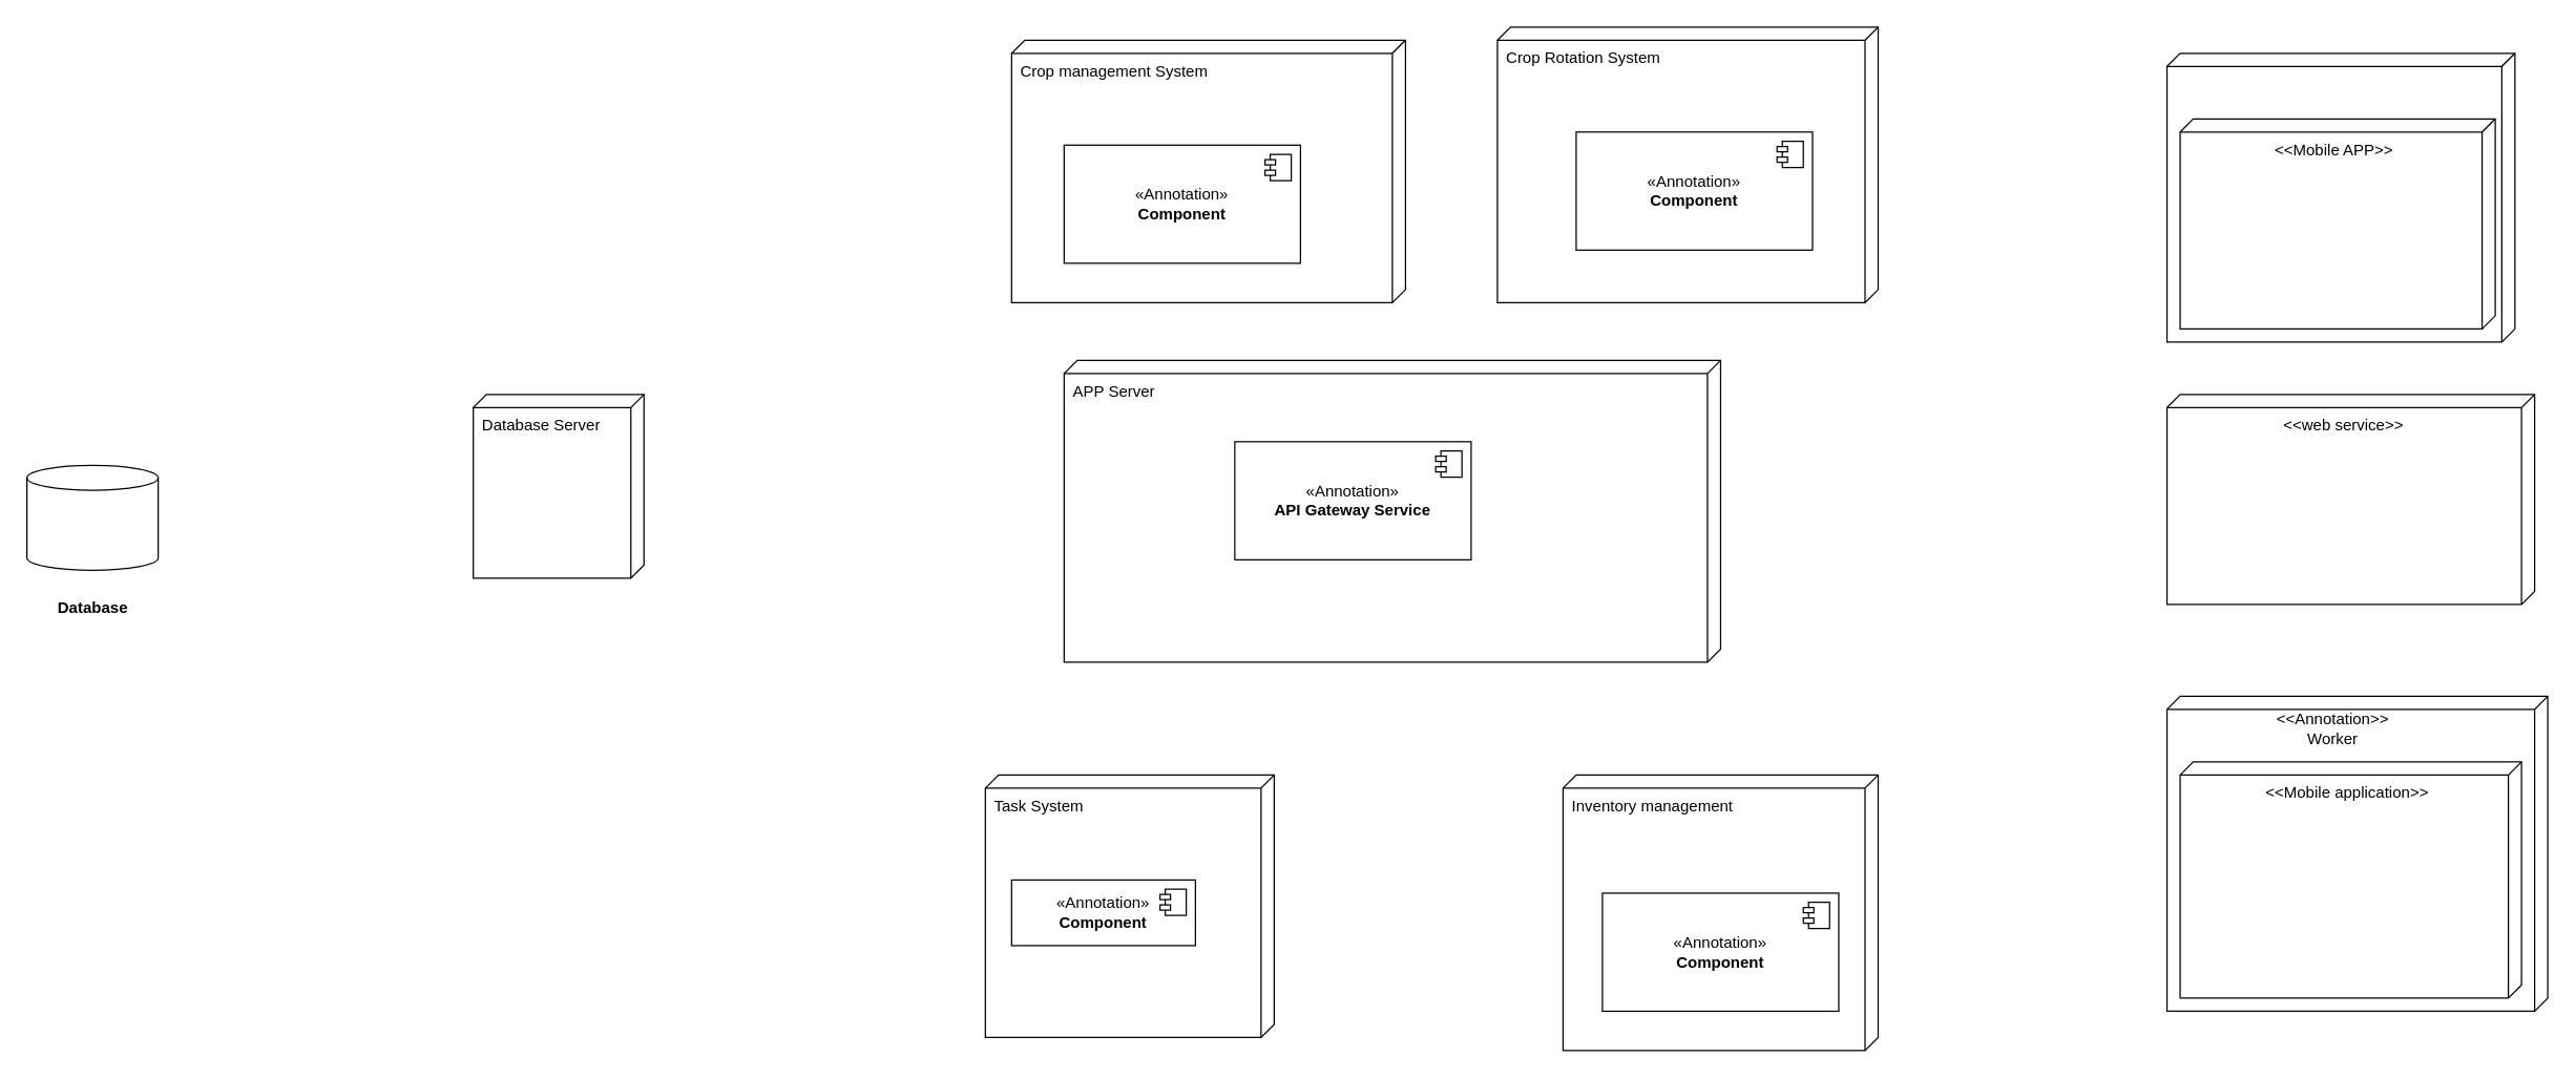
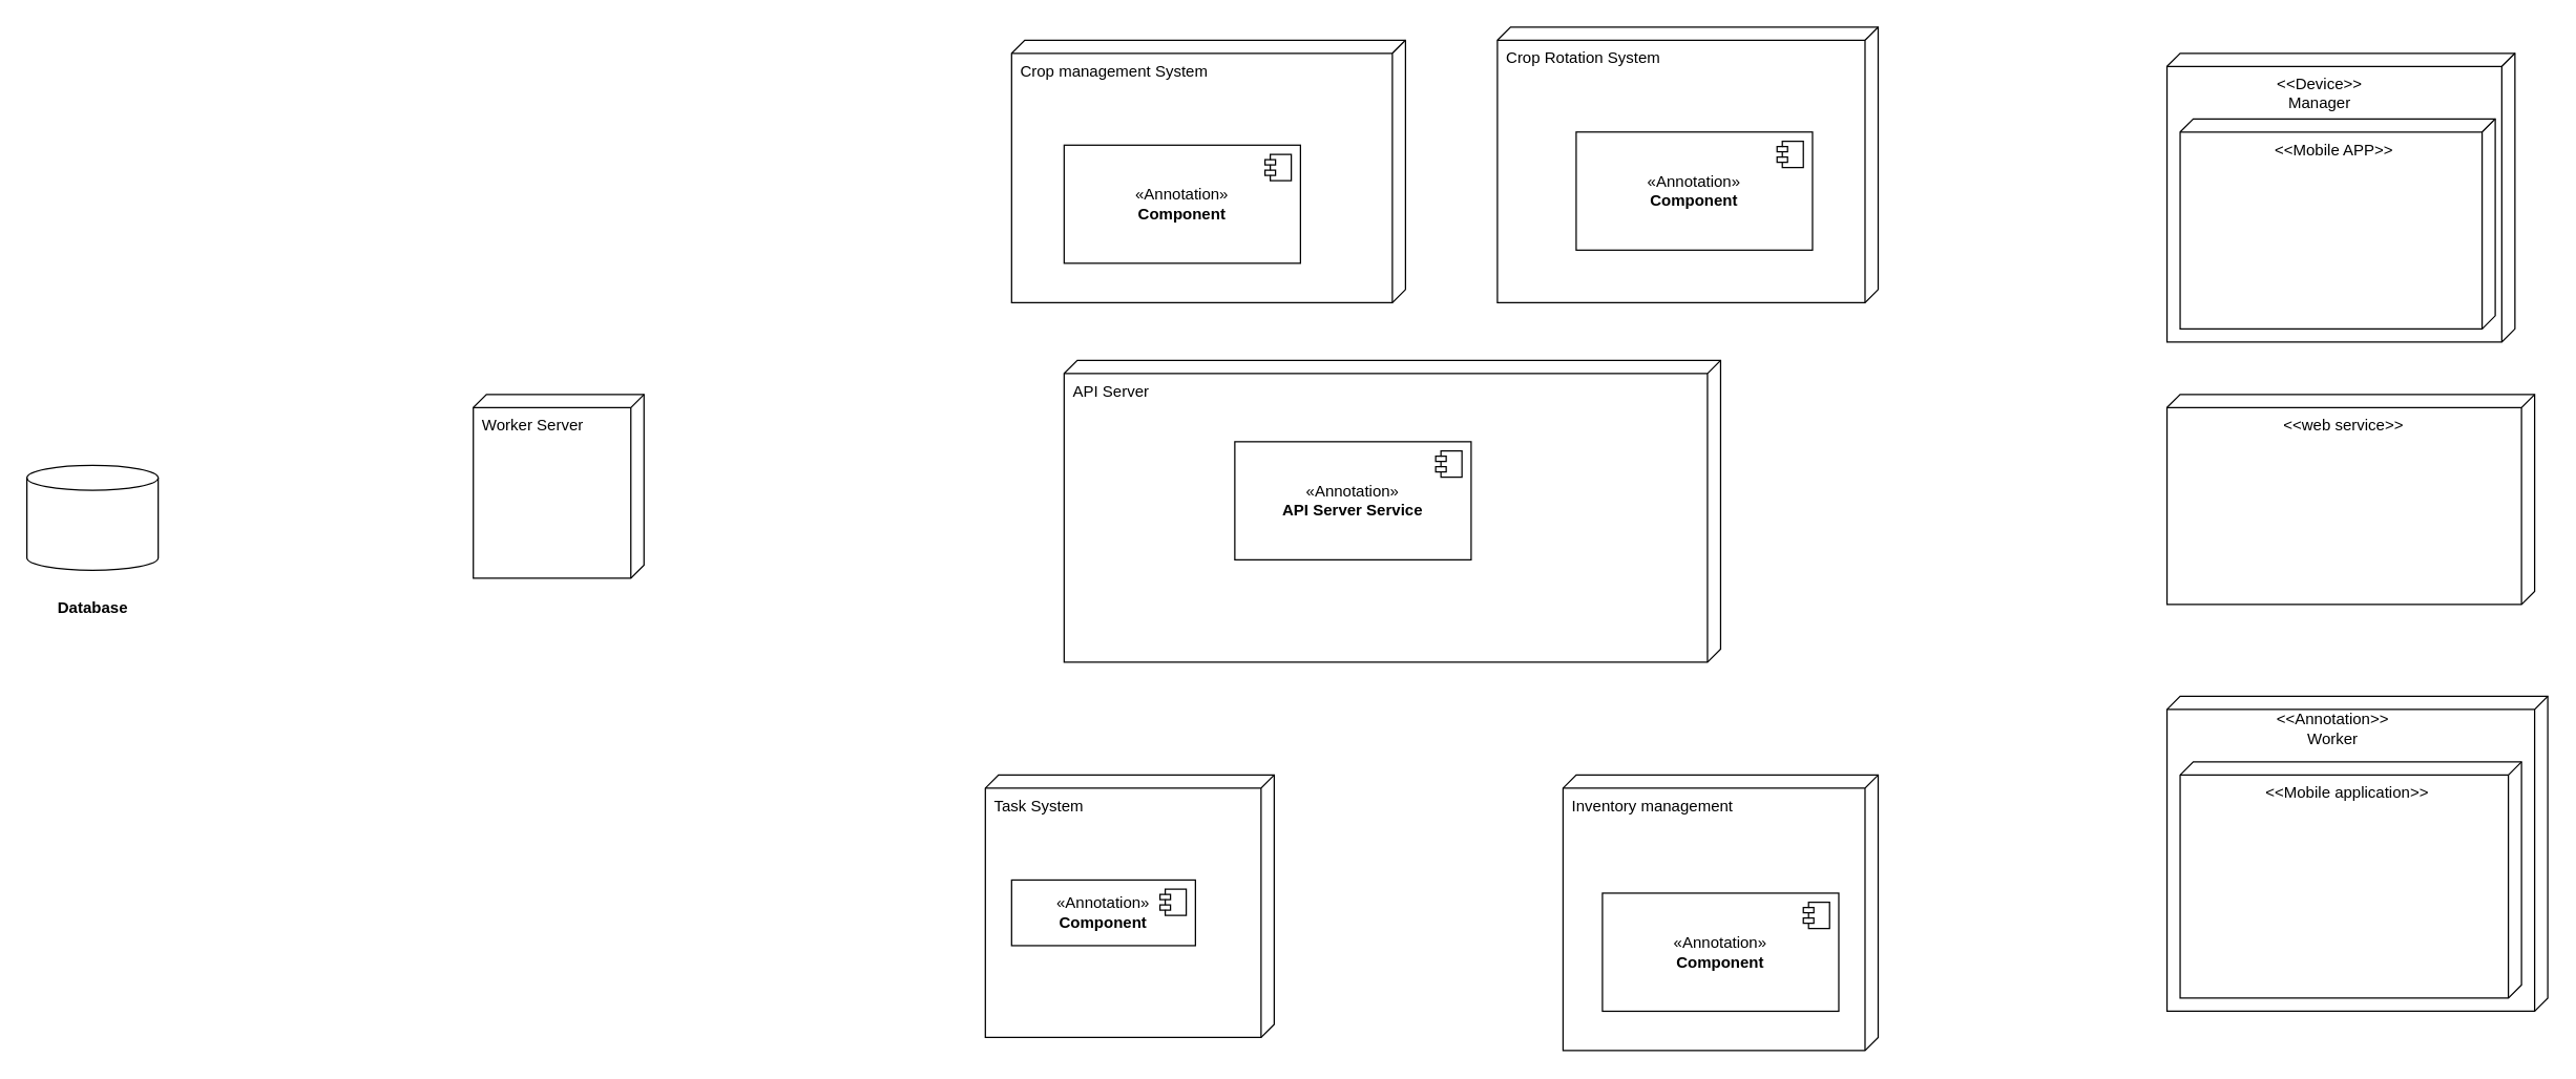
  <mxCell id="0" />
  <mxCell id="1" parent="0" />
  <mxCell id="2" value="" style="verticalAlign=top;align=left;spacingTop=8;spacingLeft=2;spacingRight=12;shape=cube;size=10;direction=south;fontStyle=4;html=1;whiteSpace=wrap;" vertex="1" parent="1"><mxGeometry x="1650" y="300" width="280" height="160" as="geometry" /></mxCell>
  <mxCell id="3" value="" style="shape=cylinder3;whiteSpace=wrap;html=1;boundedLbl=1;backgroundOutline=1;size=9.474;" vertex="1" parent="1"><mxGeometry x="20" y="354" width="100" height="80" as="geometry" /></mxCell>
  <mxCell id="4" value="" style="verticalAlign=top;align=left;shape=cube;size=10;direction=south;fontStyle=0;html=1;boundedLbl=1;spacingLeft=5;whiteSpace=wrap;" vertex="1" parent="1"><mxGeometry x="1650" y="530" width="290" height="240" as="geometry" /></mxCell>
  <mxCell id="5" value="&amp;lt;&amp;lt;Mobile application&amp;gt;&amp;gt;" style="verticalAlign=top;align=center;shape=cube;size=10;direction=south;html=1;boundedLbl=1;spacingLeft=5;whiteSpace=wrap;" vertex="1" parent="4"><mxGeometry width="260" height="180" relative="1" as="geometry"><mxPoint x="10" y="50" as="offset" /></mxGeometry></mxCell>
  <mxCell id="6" value="&amp;lt;&amp;lt;Annotation&amp;gt;&amp;gt;&lt;div&gt;Worker&lt;/div&gt;" style="text;html=1;align=center;verticalAlign=middle;resizable=0;points=[];autosize=1;strokeColor=none;fillColor=none;" vertex="1" parent="4"><mxGeometry x="81" y="5" width="90" height="40" as="geometry" /></mxCell>
  <mxCell id="7" value="" style="verticalAlign=top;align=left;shape=cube;size=10;direction=south;fontStyle=0;html=1;boundedLbl=1;spacingLeft=5;whiteSpace=wrap;" vertex="1" parent="1"><mxGeometry x="1650" y="40" width="265" height="220" as="geometry" /></mxCell>
  <mxCell id="8" value="&amp;lt;&amp;lt;Mobile APP&amp;gt;&amp;gt;" style="verticalAlign=top;align=center;shape=cube;size=10;direction=south;html=1;boundedLbl=1;spacingLeft=5;whiteSpace=wrap;" vertex="1" parent="7"><mxGeometry width="240" height="160" relative="1" as="geometry"><mxPoint x="10" y="50" as="offset" /></mxGeometry></mxCell>
+ <mxCell id="9" value="&amp;lt;&amp;lt;Device&amp;gt;&amp;gt;&lt;div&gt;Manager&lt;/div&gt;" style="text;html=1;align=center;" vertex="1" parent="7"><mxGeometry x="16" y="10" width="200" height="25" as="geometry" /></mxCell>
  <mxCell id="10" value="Database" style="text;align=center;fontStyle=1;verticalAlign=middle;spacingLeft=3;spacingRight=3;strokeColor=none;rotatable=0;points=[[0,0.5],[1,0.5]];portConstraint=eastwest;html=1;" vertex="1" parent="1"><mxGeometry x="30" y="450" width="80" height="26" as="geometry" /></mxCell>
  <mxCell id="11" value="&amp;lt;&amp;lt;web service&amp;gt;&amp;gt;" style="text;strokeColor=none;fillColor=none;align=left;verticalAlign=top;spacingLeft=4;spacingRight=4;overflow=hidden;rotatable=0;points=[[0,0.5],[1,0.5]];portConstraint=eastwest;whiteSpace=wrap;html=1;" vertex="1" parent="1"><mxGeometry x="1732.5" y="310" width="115" height="26" as="geometry" /></mxCell>
- <mxCell id="12" value="APP Server" style="verticalAlign=top;align=left;shape=cube;size=10;direction=south;fontStyle=0;html=1;boundedLbl=1;spacingLeft=5;whiteSpace=wrap;" vertex="1" parent="1"><mxGeometry x="810" y="274" width="500" height="230" as="geometry" /></mxCell>
+ <mxCell id="12" value="API Server" style="verticalAlign=top;align=left;shape=cube;size=10;direction=south;fontStyle=0;html=1;boundedLbl=1;spacingLeft=5;whiteSpace=wrap;" vertex="1" parent="1"><mxGeometry x="810" y="274" width="500" height="230" as="geometry" /></mxCell>
  <mxCell id="13" value="Crop management System" style="verticalAlign=top;align=left;shape=cube;size=10;direction=south;fontStyle=0;html=1;boundedLbl=1;spacingLeft=5;whiteSpace=wrap;" vertex="1" parent="1"><mxGeometry x="770" y="30" width="300" height="200" as="geometry" /></mxCell>
  <mxCell id="14" value="Crop Rotation System" style="verticalAlign=top;align=left;shape=cube;size=10;direction=south;fontStyle=0;html=1;boundedLbl=1;spacingLeft=5;whiteSpace=wrap;" vertex="1" parent="1"><mxGeometry x="1140" y="20" width="290" height="210" as="geometry" /></mxCell>
  <mxCell id="15" value="Task System" style="verticalAlign=top;align=left;shape=cube;size=10;direction=south;fontStyle=0;html=1;boundedLbl=1;spacingLeft=5;whiteSpace=wrap;" vertex="1" parent="1"><mxGeometry x="750" y="590" width="220" height="200" as="geometry" /></mxCell>
  <mxCell id="16" value="Inventory management" style="verticalAlign=top;align=left;shape=cube;size=10;direction=south;fontStyle=0;html=1;boundedLbl=1;spacingLeft=5;whiteSpace=wrap;" vertex="1" parent="1"><mxGeometry x="1190" y="590" width="240" height="210" as="geometry" /></mxCell>
  <mxCell id="17" value="&amp;laquo;Annotation&amp;raquo;&lt;br/&gt;&lt;b&gt;Component&lt;/b&gt;" style="html=1;dropTarget=0;whiteSpace=wrap;" vertex="1" parent="1"><mxGeometry x="770" y="670" width="140" height="50" as="geometry" /></mxCell>
  <mxCell id="18" value="" style="shape=module;jettyWidth=8;jettyHeight=4;" vertex="1" parent="17"><mxGeometry x="1" width="20" height="20" relative="1" as="geometry"><mxPoint x="-27" y="7" as="offset" /></mxGeometry></mxCell>
  <mxCell id="19" value="&amp;laquo;Annotation&amp;raquo;&lt;br/&gt;&lt;b&gt;Component&lt;/b&gt;" style="html=1;dropTarget=0;whiteSpace=wrap;" vertex="1" parent="1"><mxGeometry x="810" y="110" width="180" height="90" as="geometry" /></mxCell>
  <mxCell id="20" value="" style="shape=module;jettyWidth=8;jettyHeight=4;" vertex="1" parent="19"><mxGeometry x="1" width="20" height="20" relative="1" as="geometry"><mxPoint x="-27" y="7" as="offset" /></mxGeometry></mxCell>
  <mxCell id="21" value="&amp;laquo;Annotation&amp;raquo;&lt;br/&gt;&lt;b&gt;Component&lt;/b&gt;" style="html=1;dropTarget=0;whiteSpace=wrap;" vertex="1" parent="1"><mxGeometry x="1200" y="100" width="180" height="90" as="geometry" /></mxCell>
  <mxCell id="22" value="" style="shape=module;jettyWidth=8;jettyHeight=4;" vertex="1" parent="21"><mxGeometry x="1" width="20" height="20" relative="1" as="geometry"><mxPoint x="-27" y="7" as="offset" /></mxGeometry></mxCell>
  <mxCell id="23" value="&amp;laquo;Annotation&amp;raquo;&lt;br/&gt;&lt;b&gt;Component&lt;/b&gt;" style="html=1;dropTarget=0;whiteSpace=wrap;" vertex="1" parent="1"><mxGeometry x="1220" y="680" width="180" height="90" as="geometry" /></mxCell>
  <mxCell id="24" value="" style="shape=module;jettyWidth=8;jettyHeight=4;" vertex="1" parent="23"><mxGeometry x="1" width="20" height="20" relative="1" as="geometry"><mxPoint x="-27" y="7" as="offset" /></mxGeometry></mxCell>
- <mxCell id="25" value="Database Server" style="verticalAlign=top;align=left;shape=cube;size=10;direction=south;fontStyle=0;html=1;boundedLbl=1;spacingLeft=5;whiteSpace=wrap;" vertex="1" parent="1"><mxGeometry x="360" y="300" width="130" height="140" as="geometry" /></mxCell>
- <mxCell id="26" value="«Annotation»&lt;br&gt;&lt;b&gt;API Gateway Service&lt;/b&gt;" style="html=1;dropTarget=0;whiteSpace=wrap;" vertex="1" parent="1"><mxGeometry x="940" y="336" width="180" height="90" as="geometry" /></mxCell>
+ <mxCell id="25" value="Worker Server" style="verticalAlign=top;align=left;shape=cube;size=10;direction=south;fontStyle=0;html=1;boundedLbl=1;spacingLeft=5;whiteSpace=wrap;" vertex="1" parent="1"><mxGeometry x="360" y="300" width="130" height="140" as="geometry" /></mxCell>
+ <mxCell id="26" value="«Annotation»&lt;br&gt;&lt;b&gt;API Server Service&lt;/b&gt;" style="html=1;dropTarget=0;whiteSpace=wrap;" vertex="1" parent="1"><mxGeometry x="940" y="336" width="180" height="90" as="geometry" /></mxCell>
  <mxCell id="27" value="" style="shape=module;jettyWidth=8;jettyHeight=4;" vertex="1" parent="26"><mxGeometry x="1" width="20" height="20" relative="1" as="geometry"><mxPoint x="-27" y="7" as="offset" /></mxGeometry></mxCell>
